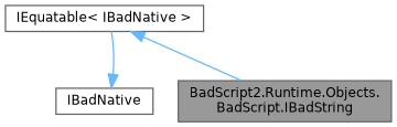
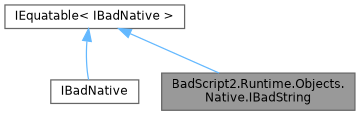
  digraph {
    node [color=gray40 fillcolor=white fontname=Helvetica fontsize=10 shape=box style=filled]
    edge [color=steelblue1 dir=back fontname=Helvetica fontsize=10 labelfontname=Helvetica labelfontsize=10 style=solid]
-   n1 [fillcolor=grey60 fontcolor=black height=0.2 label="BadScript2.Runtime.Objects.\lBadScript.IBadString" width=0.4]
+   n1 [fillcolor=grey60 fontcolor=black height=0.2 label="BadScript2.Runtime.Objects.\lNative.IBadString" width=0.4]
    n2 [height=0.2 label=IBadNative width=0.4]
    n3 [height=0.2 label="IEquatable\< IBadNative \>" width=0.4]
    n3 -> n1
-   n2 -> n3
+   n3 -> n2
  }
